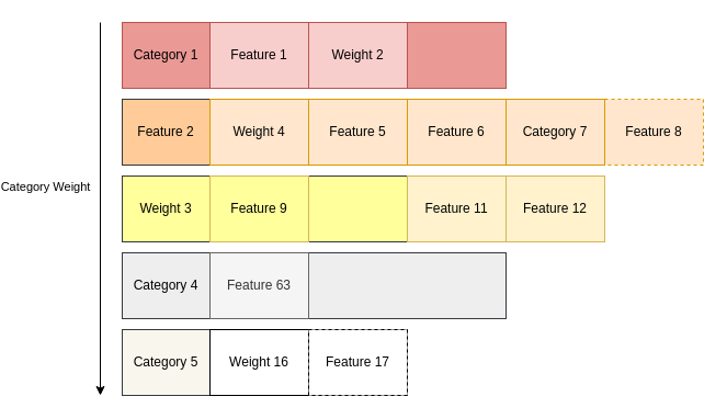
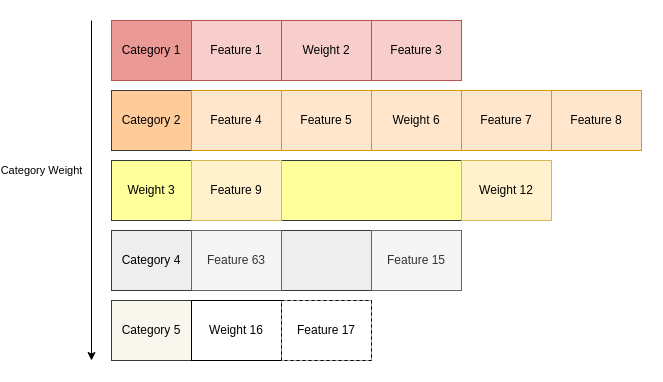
  <mxCell id="0" />
  <mxCell id="1" parent="0" />
  <mxCell id="2" value="" style="group;fillColor=#ea9995;strokeColor=#b85450;container=0;" parent="1" vertex="1" connectable="0"><mxGeometry x="40" y="20" width="350" height="60" as="geometry" /></mxCell>
  <mxCell id="3" value="" style="group;fillColor=#FFFF9C;strokeColor=#36393d;container=0;" parent="1" vertex="1" connectable="0"><mxGeometry x="40" y="160" width="440" height="60" as="geometry" /></mxCell>
  <mxCell id="4" value="" style="group;fillColor=#eeeeee;strokeColor=#36393d;container=0;" parent="1" vertex="1" connectable="0"><mxGeometry x="40" y="230" width="350" height="60" as="geometry" /></mxCell>
  <mxCell id="5" value="" style="group;fillColor=#f9f7ed;strokeColor=#36393d;container=0;" parent="1" vertex="1" connectable="0"><mxGeometry x="40" y="300" width="260" height="60" as="geometry" /></mxCell>
  <mxCell id="6" value="Category 1" style="text;html=1;strokeColor=none;fillColor=none;align=center;verticalAlign=middle;whiteSpace=wrap;rounded=0;" parent="1" vertex="1"><mxGeometry x="20" y="35" width="120" height="30" as="geometry" /></mxCell>
  <mxCell id="7" value="Feature 1" style="rounded=0;whiteSpace=wrap;html=1;fillColor=#f8cecc;strokeColor=#b85450;" parent="1" vertex="1"><mxGeometry x="120" y="20" width="90" height="60" as="geometry" /></mxCell>
  <mxCell id="8" value="Weight 2" style="rounded=0;whiteSpace=wrap;html=1;fillColor=#f8cecc;strokeColor=#b85450;" parent="1" vertex="1"><mxGeometry x="210" y="20" width="90" height="60" as="geometry" /></mxCell>
+ <mxCell id="9" value="Feature 3" style="rounded=0;whiteSpace=wrap;html=1;fillColor=#f8cecc;strokeColor=#b85450;" parent="1" vertex="1"><mxGeometry x="300" y="20" width="90" height="60" as="geometry" /></mxCell>
  <mxCell id="10" value="" style="group;fillColor=#ffcc99;strokeColor=#36393d;container=0;" parent="1" vertex="1" connectable="0"><mxGeometry x="40" y="90" width="440" height="60" as="geometry" /></mxCell>
- <mxCell id="11" value="Feature 8" style="rounded=0;whiteSpace=wrap;html=1;fillColor=#ffe6cc;strokeColor=#d79b00;dashed=1;" parent="1" vertex="1"><mxGeometry x="480" y="90" width="90" height="60" as="geometry" /></mxCell>
- <mxCell id="12" value="Feature 2" style="text;html=1;strokeColor=none;fillColor=none;align=center;verticalAlign=middle;whiteSpace=wrap;rounded=0;" parent="1" vertex="1"><mxGeometry x="20" y="105" width="120" height="30" as="geometry" /></mxCell>
- <mxCell id="13" value="Feature 6" style="rounded=0;whiteSpace=wrap;html=1;fillColor=#ffe6cc;strokeColor=#d79b00;" parent="1" vertex="1"><mxGeometry x="300" y="90" width="90" height="60" as="geometry" /></mxCell>
- <mxCell id="14" value="Category 7" style="rounded=0;whiteSpace=wrap;html=1;fillColor=#ffe6cc;strokeColor=#d79b00;" parent="1" vertex="1"><mxGeometry x="390" y="90" width="90" height="60" as="geometry" /></mxCell>
- <mxCell id="15" value="Weight 4" style="rounded=0;whiteSpace=wrap;html=1;fillColor=#ffe6cc;strokeColor=#d79b00;" parent="1" vertex="1"><mxGeometry x="120" y="90" width="90" height="60" as="geometry" /></mxCell>
+ <mxCell id="11" value="Feature 8" style="rounded=0;whiteSpace=wrap;html=1;fillColor=#ffe6cc;strokeColor=#d79b00;" parent="1" vertex="1"><mxGeometry x="480" y="90" width="90" height="60" as="geometry" /></mxCell>
+ <mxCell id="12" value="Category 2" style="text;html=1;strokeColor=none;fillColor=none;align=center;verticalAlign=middle;whiteSpace=wrap;rounded=0;" parent="1" vertex="1"><mxGeometry x="20" y="105" width="120" height="30" as="geometry" /></mxCell>
+ <mxCell id="13" value="Weight 6" style="rounded=0;whiteSpace=wrap;html=1;fillColor=#ffe6cc;strokeColor=#d79b00;" parent="1" vertex="1"><mxGeometry x="300" y="90" width="90" height="60" as="geometry" /></mxCell>
+ <mxCell id="14" value="Feature 7" style="rounded=0;whiteSpace=wrap;html=1;fillColor=#ffe6cc;strokeColor=#d79b00;" parent="1" vertex="1"><mxGeometry x="390" y="90" width="90" height="60" as="geometry" /></mxCell>
+ <mxCell id="15" value="Feature 4" style="rounded=0;whiteSpace=wrap;html=1;fillColor=#ffe6cc;strokeColor=#d79b00;" parent="1" vertex="1"><mxGeometry x="120" y="90" width="90" height="60" as="geometry" /></mxCell>
  <mxCell id="16" value="Feature 5" style="rounded=0;whiteSpace=wrap;html=1;fillColor=#ffe6cc;strokeColor=#d79b00;" parent="1" vertex="1"><mxGeometry x="210" y="90" width="90" height="60" as="geometry" /></mxCell>
  <mxCell id="17" value="Weight 3" style="text;html=1;strokeColor=none;fillColor=none;align=center;verticalAlign=middle;whiteSpace=wrap;rounded=0;container=0;" parent="1" vertex="1"><mxGeometry x="20" y="175" width="120" height="30" as="geometry" /></mxCell>
- <mxCell id="18" value="Feature 9" style="rounded=0;whiteSpace=wrap;html=1;container=0;fillColor=#ffff9c;strokeColor=#d6b656;" parent="1" vertex="1"><mxGeometry x="120" y="160" width="90" height="60" as="geometry" /></mxCell>
- <mxCell id="19" value="Feature 11" style="rounded=0;whiteSpace=wrap;html=1;container=0;fillColor=#fff2cc;strokeColor=#d6b656;" parent="1" vertex="1"><mxGeometry x="300" y="160" width="90" height="60" as="geometry" /></mxCell>
- <mxCell id="20" value="Feature 12" style="rounded=0;whiteSpace=wrap;html=1;container=0;fillColor=#fff2cc;strokeColor=#d6b656;" parent="1" vertex="1"><mxGeometry x="390" y="160" width="90" height="60" as="geometry" /></mxCell>
+ <mxCell id="18" value="Feature 9" style="rounded=0;whiteSpace=wrap;html=1;container=0;fillColor=#fff2cc;strokeColor=#d6b656;" parent="1" vertex="1"><mxGeometry x="120" y="160" width="90" height="60" as="geometry" /></mxCell>
+ <mxCell id="20" value="Weight 12" style="rounded=0;whiteSpace=wrap;html=1;container=0;fillColor=#fff2cc;strokeColor=#d6b656;" parent="1" vertex="1"><mxGeometry x="390" y="160" width="90" height="60" as="geometry" /></mxCell>
  <mxCell id="21" value="Category 4" style="text;html=1;strokeColor=none;fillColor=none;align=center;verticalAlign=middle;whiteSpace=wrap;rounded=0;" parent="1" vertex="1"><mxGeometry x="20" y="245" width="120" height="30" as="geometry" /></mxCell>
  <mxCell id="22" value="Feature 63" style="rounded=0;whiteSpace=wrap;html=1;fillColor=#f5f5f5;fontColor=#333333;strokeColor=#666666;" parent="1" vertex="1"><mxGeometry x="120" y="230" width="90" height="60" as="geometry" /></mxCell>
+ <mxCell id="23" value="Feature 15" style="rounded=0;whiteSpace=wrap;html=1;fillColor=#f5f5f5;fontColor=#333333;strokeColor=#666666;" parent="1" vertex="1"><mxGeometry x="300" y="230" width="90" height="60" as="geometry" /></mxCell>
  <mxCell id="24" value="Category 5" style="text;html=1;strokeColor=none;fillColor=none;align=center;verticalAlign=middle;whiteSpace=wrap;rounded=0;" parent="1" vertex="1"><mxGeometry x="20" y="315" width="120" height="30" as="geometry" /></mxCell>
  <mxCell id="25" value="Weight 16" style="rounded=0;whiteSpace=wrap;html=1;" parent="1" vertex="1"><mxGeometry x="120" y="300" width="90" height="60" as="geometry" /></mxCell>
  <mxCell id="26" value="Feature 17" style="rounded=0;whiteSpace=wrap;html=1;dashed=1;" parent="1" vertex="1"><mxGeometry x="210" y="300" width="90" height="60" as="geometry" /></mxCell>
  <mxCell id="27" value="Category Weight" style="endArrow=classic;html=1;rounded=0;" edge="1" parent="1"><mxGeometry x="-0.118" y="-50" width="50" height="50" relative="1" as="geometry"><mxPoint x="20" y="20" as="sourcePoint" /><mxPoint x="20" y="360" as="targetPoint" /><mxPoint as="offset" /></mxGeometry></mxCell>
